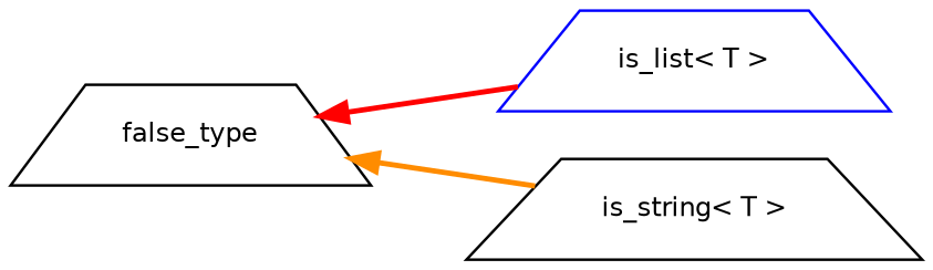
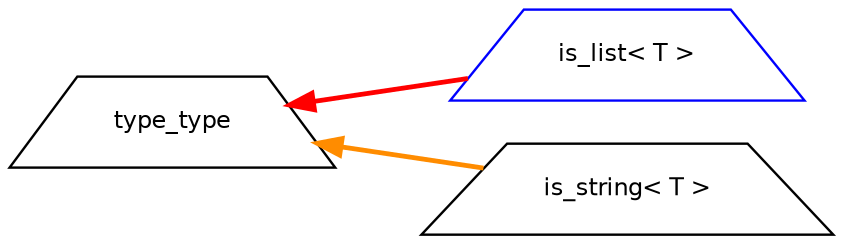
  digraph {
    rankdir=LR
    node [color=black fillcolor=white fontname=Helvetica fontsize=10 shape=trapezium style=filled]
    edge [dir=back fontname=Helvetica fontsize=10 labelfontname=Helvetica labelfontsize=10 style=bold]
-   n1 [height=0.2 label=false_type width=0.4]
+   n1 [height=0.2 label=type_type width=0.4]
    n2 [color=blue height=0.2 label="is_list\< T \>" width=0.4]
    n3 [height=0.2 label="is_string\< T \>" width=0.4]
    n1 -> n2 [color=red]
    n1 -> n3 [color=darkorange]
  }
